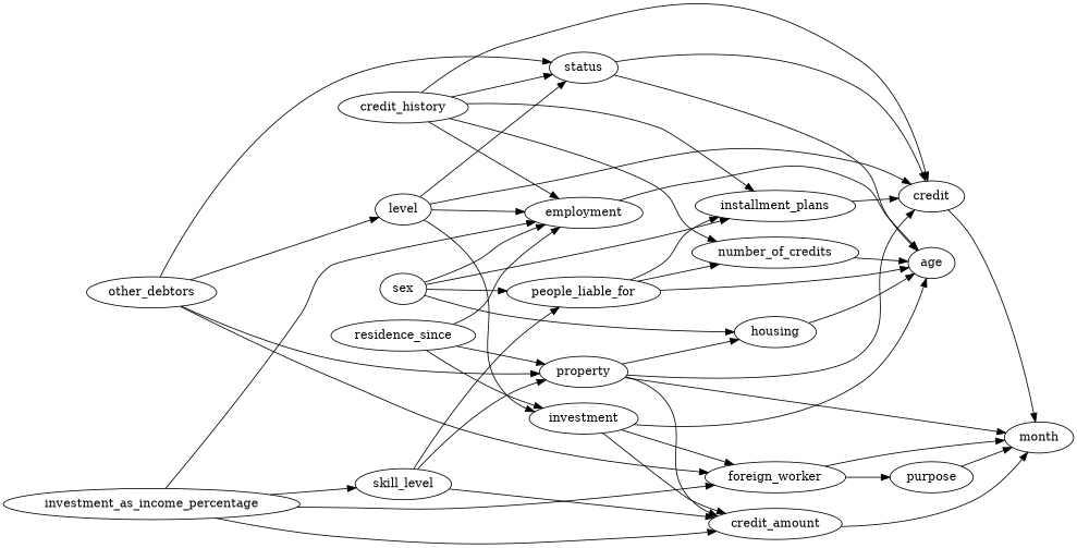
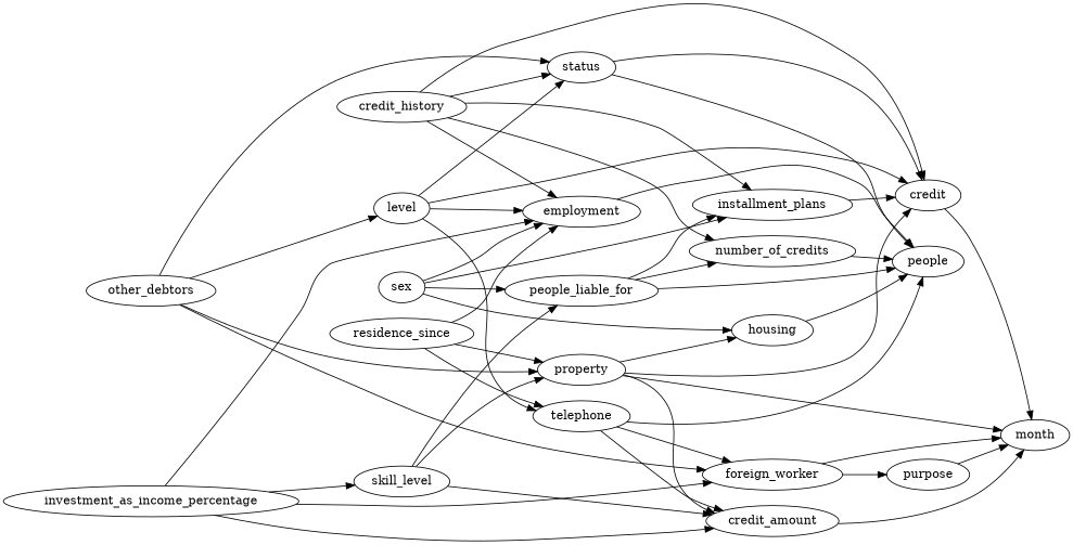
  digraph {
    fontname="DejaVu Serif"
    rankdir=LR
    node [fontname="DejaVu Serif"]
    edge [fontname="DejaVu Serif"]
    credit
    month
    installment_plans
    credit_amount
    number_of_credits
-   age
+   age [label=people]
    employment
    purpose
    sex
    housing
    people_liable_for
    residence_since
    property
-   telephone [label=investment]
+   telephone
    credit_history
    status
    foreign_worker
    investment_as_income_percentage
    skill_level
    other_debtors
    n21 [label=level]
    credit -> month
    installment_plans -> credit
    credit_amount -> month
    number_of_credits -> age
    employment -> age
    purpose -> month
    sex -> installment_plans
    sex -> employment
    sex -> housing
    sex -> people_liable_for
    housing -> age
    people_liable_for -> installment_plans
    people_liable_for -> number_of_credits
    people_liable_for -> age
    residence_since -> employment
    residence_since -> property
    residence_since -> telephone
    property -> credit
    property -> month
    property -> credit_amount
    property -> housing
    telephone -> credit_amount
    telephone -> age
    telephone -> foreign_worker
    credit_history -> credit
    credit_history -> installment_plans
    credit_history -> number_of_credits
    credit_history -> employment
    credit_history -> status
    status -> credit
    status -> age
    foreign_worker -> month
    foreign_worker -> purpose
    investment_as_income_percentage -> credit_amount
    investment_as_income_percentage -> employment
    investment_as_income_percentage -> foreign_worker
    investment_as_income_percentage -> skill_level
    skill_level -> credit_amount
    skill_level -> people_liable_for
    skill_level -> property
    other_debtors -> property
    other_debtors -> status
    other_debtors -> foreign_worker
    other_debtors -> n21
    n21 -> credit
    n21 -> employment
    n21 -> telephone
    n21 -> status
  }
